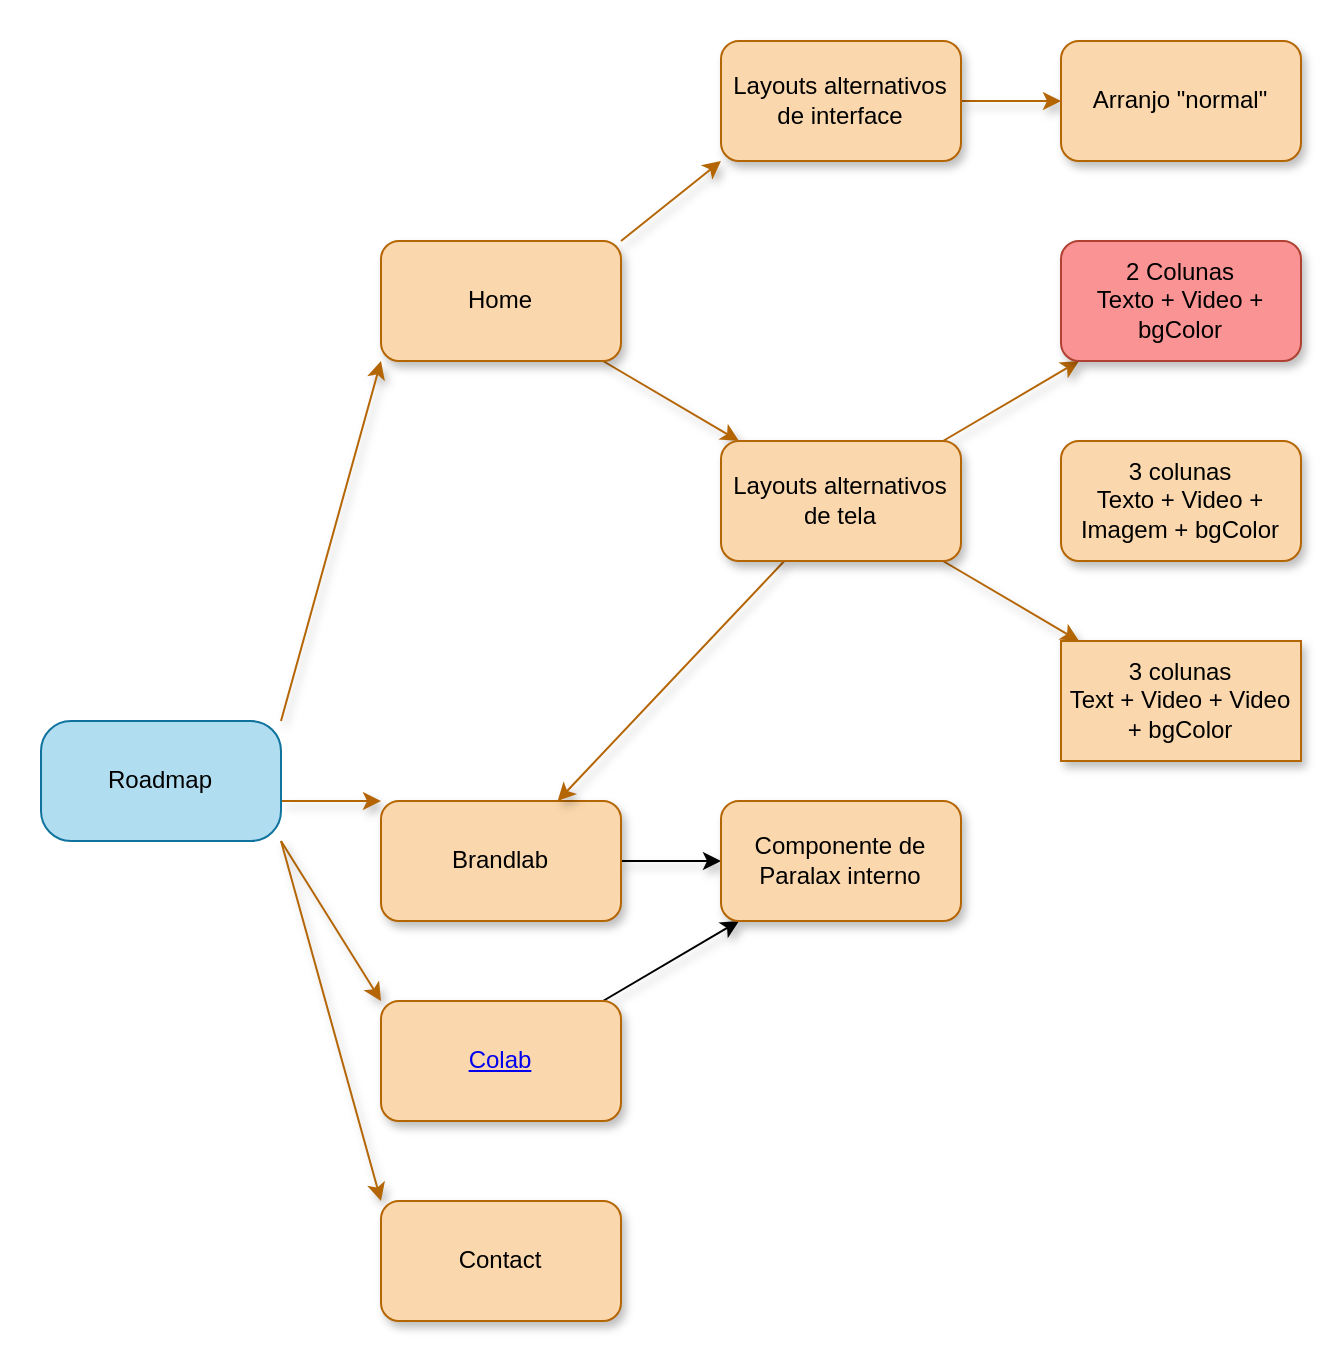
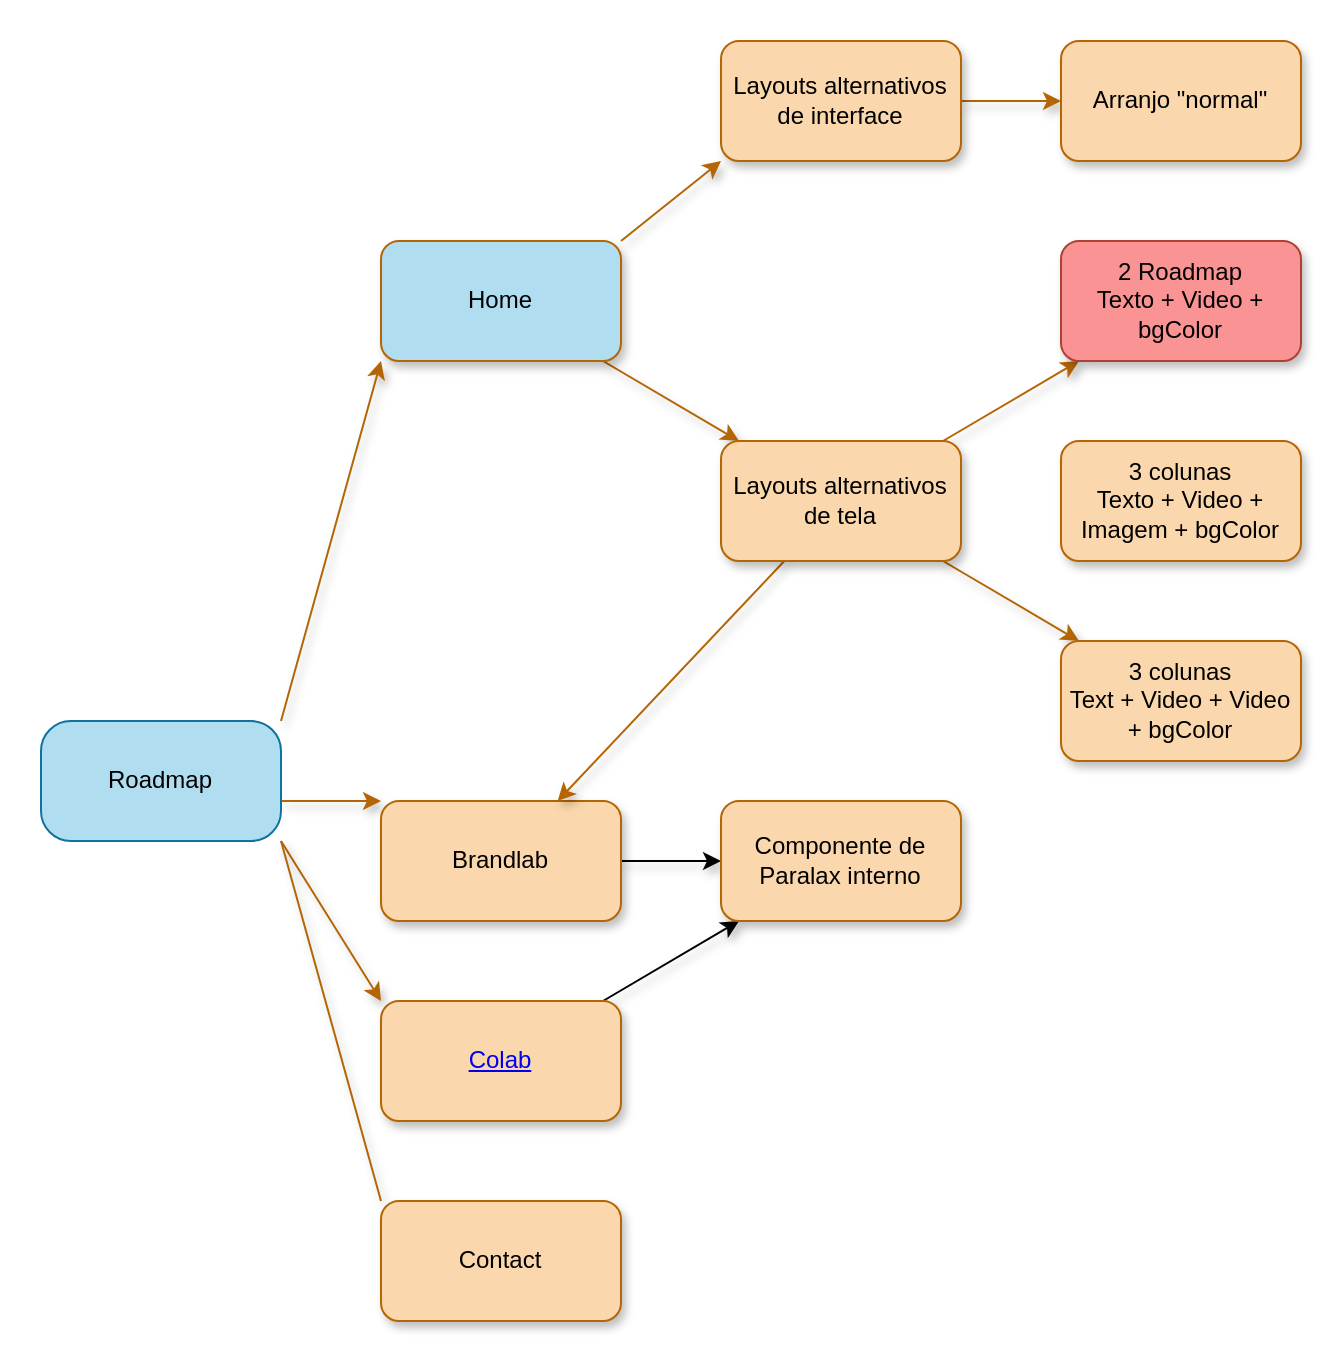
  <mxCell id="0" />
  <mxCell id="1" parent="0" />
  <mxCell id="2" style="edgeStyle=none;html=1;noEdgeStyle=1;orthogonal=1;fillColor=#fad7ac;strokeColor=#b46504;shadow=1;fontColor=#000000;" edge="1" parent="1" source="6" target="9"><mxGeometry relative="1" as="geometry" /></mxCell>
  <mxCell id="3" style="edgeStyle=none;html=1;noEdgeStyle=1;orthogonal=1;fillColor=#fad7ac;strokeColor=#b46504;shadow=1;fontColor=#000000;" edge="1" parent="1" source="6" target="11"><mxGeometry relative="1" as="geometry" /></mxCell>
  <mxCell id="4" style="edgeStyle=none;html=1;noEdgeStyle=1;orthogonal=1;fillColor=#fad7ac;strokeColor=#b46504;shadow=1;fontColor=#000000;" edge="1" parent="1" source="6" target="13"><mxGeometry relative="1" as="geometry" /></mxCell>
- <mxCell id="5" style="edgeStyle=none;html=1;noEdgeStyle=1;orthogonal=1;fillColor=#fad7ac;strokeColor=#b46504;shadow=1;fontColor=#000000;" edge="1" parent="1" source="6" target="14"><mxGeometry relative="1" as="geometry" /></mxCell>
+ <mxCell id="5" style="edgeStyle=none;html=1;noEdgeStyle=1;orthogonal=1;fillColor=#fad7ac;strokeColor=#b46504;shadow=1;fontColor=#000000;endArrow=none;" edge="1" parent="1" source="6" target="14"><mxGeometry relative="1" as="geometry" /></mxCell>
  <mxCell id="6" value="Roadmap" style="rounded=1;whiteSpace=wrap;html=1;arcSize=25;strokeColor=#10739e;fillColor=#b1ddf0;fontColor=#000000;" vertex="1" parent="1"><mxGeometry y="360" width="120" height="60" as="geometry" x="20" /></mxCell>
  <mxCell id="7" value="" style="edgeStyle=none;html=1;noEdgeStyle=1;orthogonal=1;fillColor=#fad7ac;strokeColor=#b46504;shadow=1;fontColor=#000000;" edge="1" parent="1" source="9" target="16"><mxGeometry relative="1" as="geometry" /></mxCell>
  <mxCell id="8" style="edgeStyle=none;html=1;fillColor=#fad7ac;strokeColor=#b46504;shadow=1;fontColor=#000000;" edge="1" parent="1" source="9" target="20"><mxGeometry relative="1" as="geometry" /></mxCell>
- <mxCell id="9" value="Home" style="rounded=1;whiteSpace=wrap;html=1;fillColor=#fad7ac;strokeColor=#b46504;shadow=1;fontColor=#000000;" vertex="1" parent="1"><mxGeometry x="190" y="120" width="120" height="60" as="geometry" /></mxCell>
+ <mxCell id="9" value="Home" style="rounded=1;whiteSpace=wrap;html=1;fillColor=#b1ddf0;strokeColor=#b46504;shadow=1;fontColor=#000000;" vertex="1" parent="1"><mxGeometry x="190" y="120" width="120" height="60" as="geometry" /></mxCell>
  <mxCell id="10" value="" style="edgeStyle=none;html=1;shadow=1;fontFamily=Helvetica;fontSize=12;fontColor=#000000;" edge="1" parent="1" source="11" target="25"><mxGeometry relative="1" as="geometry" /></mxCell>
  <mxCell id="11" value="Brandlab" style="rounded=1;whiteSpace=wrap;html=1;fillColor=#fad7ac;strokeColor=#b46504;shadow=1;fontColor=#000000;" vertex="1" parent="1"><mxGeometry x="190" y="400" width="120" height="60" as="geometry" /></mxCell>
  <mxCell id="12" style="edgeStyle=none;html=1;shadow=1;fontFamily=Helvetica;fontSize=12;fontColor=#000000;" edge="1" parent="1" source="13" target="25"><mxGeometry relative="1" as="geometry" /></mxCell>
  <mxCell id="13" value="&lt;a href=&quot;https://google.com&quot;&gt;Colab&lt;/a&gt;" style="rounded=1;whiteSpace=wrap;html=1;fillColor=#fad7ac;strokeColor=#b46504;shadow=1;fontColor=#000000;" vertex="1" parent="1"><mxGeometry x="190" y="500" width="120" height="60" as="geometry" /></mxCell>
  <mxCell id="14" value="Contact" style="rounded=1;whiteSpace=wrap;html=1;fillColor=#fad7ac;strokeColor=#b46504;shadow=1;fontColor=#000000;" vertex="1" parent="1"><mxGeometry x="190" y="600" width="120" height="60" as="geometry" /></mxCell>
  <mxCell id="15" value="" style="edgeStyle=none;html=1;fontFamily=Helvetica;fontSize=12;fontColor=#000000;fillColor=#fad7ac;strokeColor=#b46504;shadow=1;" edge="1" parent="1" source="16" target="24"><mxGeometry relative="1" as="geometry" /></mxCell>
  <mxCell id="16" value="Layouts alternativos de interface" style="whiteSpace=wrap;html=1;rounded=1;fillColor=#fad7ac;strokeColor=#b46504;shadow=1;fontColor=#000000;" vertex="1" parent="1"><mxGeometry x="360" y="20" width="120" height="60" as="geometry" /></mxCell>
  <mxCell id="17" value="" style="edgeStyle=none;html=1;fillColor=#fad7ac;strokeColor=#b46504;shadow=1;fontColor=#000000;" edge="1" parent="1" source="20" target="21"><mxGeometry relative="1" as="geometry" /></mxCell>
  <mxCell id="18" value="" style="edgeStyle=none;html=1;fillColor=#fad7ac;strokeColor=#b46504;shadow=1;fontColor=#000000;" edge="1" parent="1" source="20" target="11"><mxGeometry relative="1" as="geometry" /></mxCell>
  <mxCell id="19" value="" style="edgeStyle=none;html=1;fontFamily=Helvetica;fontSize=12;fontColor=#000000;fillColor=#fad7ac;strokeColor=#b46504;shadow=1;" edge="1" parent="1" source="20" target="23"><mxGeometry relative="1" as="geometry" /></mxCell>
  <mxCell id="20" value="Layouts alternativos de tela&lt;br&gt;" style="whiteSpace=wrap;html=1;rounded=1;fillColor=#fad7ac;strokeColor=#b46504;shadow=1;fontColor=#000000;" vertex="1" parent="1"><mxGeometry x="360" y="220" width="120" height="60" as="geometry" /></mxCell>
- <mxCell id="21" value="2 Colunas&lt;br&gt;Texto + Video + bgColor" style="whiteSpace=wrap;html=1;rounded=1;fillColor=#FA9393;strokeColor=#ae4132;shadow=1;fontColor=#000000;" vertex="1" parent="1"><mxGeometry x="530" y="120" width="120" height="60" as="geometry" /></mxCell>
+ <mxCell id="21" value="2 Roadmap&lt;br&gt;Texto + Video + bgColor" style="whiteSpace=wrap;html=1;rounded=1;fillColor=#FA9393;strokeColor=#ae4132;shadow=1;fontColor=#000000;" vertex="1" parent="1"><mxGeometry x="530" y="120" width="120" height="60" as="geometry" /></mxCell>
  <mxCell id="22" value="3 colunas&lt;br&gt;Texto + Video + Imagem + bgColor" style="whiteSpace=wrap;html=1;rounded=1;fillColor=#fad7ac;strokeColor=#b46504;shadow=1;fontColor=#000000;" vertex="1" parent="1"><mxGeometry x="530" y="220" width="120" height="60" as="geometry" /></mxCell>
- <mxCell id="23" value="3 colunas&lt;br&gt;Text + Video + Video + bgColor" style="whiteSpace=wrap;html=1;fillColor=#fad7ac;strokeColor=#b46504;shadow=1;fontColor=#000000;rounded=0;" vertex="1" parent="1"><mxGeometry x="530" y="320" width="120" height="60" as="geometry" /></mxCell>
+ <mxCell id="23" value="3 colunas&lt;br&gt;Text + Video + Video + bgColor" style="whiteSpace=wrap;html=1;rounded=1;fillColor=#fad7ac;strokeColor=#b46504;shadow=1;fontColor=#000000;" vertex="1" parent="1"><mxGeometry x="530" y="320" width="120" height="60" as="geometry" /></mxCell>
  <mxCell id="24" value="Arranjo &quot;normal&quot;" style="whiteSpace=wrap;html=1;rounded=1;fillColor=#fad7ac;strokeColor=#b46504;shadow=1;fontColor=#000000;" vertex="1" parent="1"><mxGeometry x="530" y="20" width="120" height="60" as="geometry" /></mxCell>
  <mxCell id="25" value="Componente de Paralax interno" style="rounded=1;whiteSpace=wrap;html=1;fillColor=#fad7ac;strokeColor=#b46504;shadow=1;fontColor=#000000;" vertex="1" parent="1"><mxGeometry x="360" y="400" width="120" height="60" as="geometry" /></mxCell>
